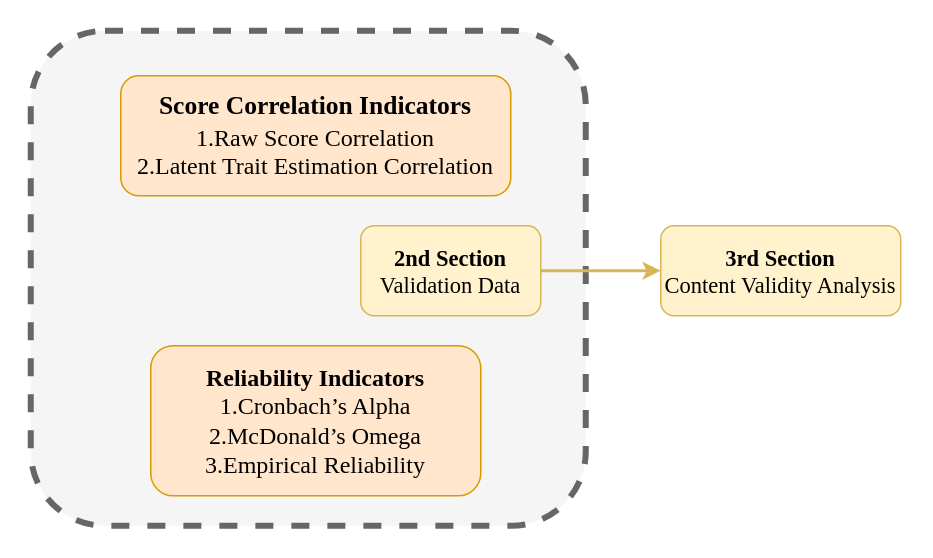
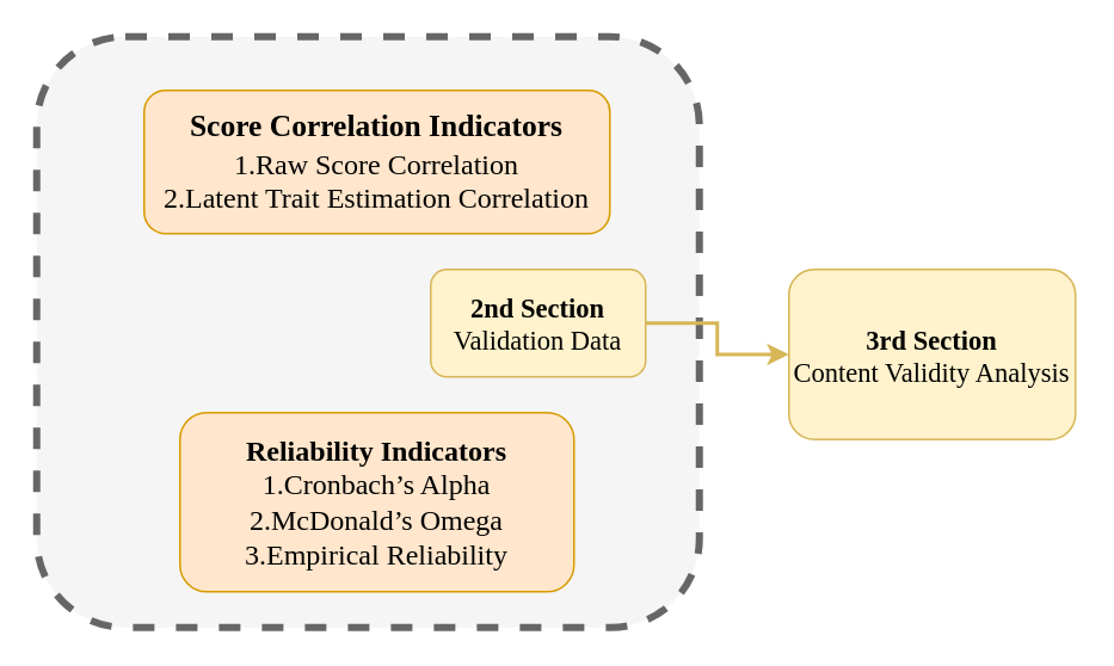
  <mxCell id="0" />
  <mxCell id="1" parent="0" />
  <mxCell id="2" value="" style="rounded=1;whiteSpace=wrap;html=1;dashed=1;strokeWidth=4;strokeColor=#666666;fillColor=#f5f5f5;fontColor=#333333;" vertex="1" parent="1"><mxGeometry x="20" y="20" width="370" height="330" as="geometry" /></mxCell>
  <mxCell id="3" value="&lt;div style=&quot;&quot;&gt;&lt;br&gt;&lt;/div&gt;&lt;span style=&quot;font-family: &amp;quot;Times New Roman&amp;quot;, serif;&quot; lang=&quot;EN-US&quot;&gt;&lt;div style=&quot;&quot;&gt;&lt;span style=&quot;background-color: initial;&quot;&gt;&lt;b style=&quot;&quot;&gt;&lt;font style=&quot;font-size: 17px;&quot;&gt;Score Correlation Indicators&lt;/font&gt;&lt;/b&gt;&lt;/span&gt;&lt;/div&gt;&lt;/span&gt;&lt;div style=&quot;&quot;&gt;&lt;font face=&quot;Times New Roman, serif&quot;&gt;&lt;span style=&quot;font-size: 16px;&quot;&gt;1.Raw Score Correlation&lt;/span&gt;&lt;/font&gt;&lt;/div&gt;&lt;div&gt;&lt;div style=&quot;&quot;&gt;&lt;span style=&quot;font-size: 16px; font-family: &amp;quot;Times New Roman&amp;quot;, serif; background-color: initial;&quot;&gt;2.Latent Trait Estimation Correlation&lt;/span&gt;&lt;/div&gt;&lt;div style=&quot;&quot;&gt;&lt;br&gt;&lt;/div&gt;&lt;/div&gt;" style="rounded=1;whiteSpace=wrap;html=1;align=center;fillColor=#ffe6cc;strokeColor=#d79b00;" vertex="1" parent="1"><mxGeometry x="80" y="50" width="260" height="80" as="geometry" /></mxCell>
  <mxCell id="4" value="" style="edgeStyle=orthogonalEdgeStyle;rounded=0;orthogonalLoop=1;jettySize=auto;html=1;fontFamily=Times New Roman;fontSize=15;fillColor=#fff2cc;strokeColor=#d6b656;strokeWidth=2;" edge="1" parent="1" source="5" target="6"><mxGeometry relative="1" as="geometry" /></mxCell>
  <mxCell id="5" value="&lt;b&gt;2nd Section&lt;/b&gt;&lt;br&gt;Validation Data" style="whiteSpace=wrap;html=1;rounded=1;fontFamily=Times New Roman;fontSize=15;fillColor=#fff2cc;strokeColor=#d6b656;" vertex="1" parent="1"><mxGeometry x="240" y="150" width="120" height="60" as="geometry" /></mxCell>
- <mxCell id="6" value="&lt;div&gt;&lt;b&gt;3rd Section&lt;/b&gt;&lt;/div&gt;Content Validity Analysis" style="whiteSpace=wrap;html=1;rounded=1;fontFamily=Times New Roman;fontSize=15;fillColor=#fff2cc;strokeColor=#d6b656;" vertex="1" parent="1"><mxGeometry x="440" y="150" width="160" height="60" as="geometry" /></mxCell>
+ <mxCell id="6" value="&lt;div&gt;&lt;b&gt;3rd Section&lt;/b&gt;&lt;/div&gt;Content Validity Analysis" style="whiteSpace=wrap;html=1;rounded=1;fontFamily=Times New Roman;fontSize=15;fillColor=#fff2cc;strokeColor=#d6b656;" vertex="1" parent="1"><mxGeometry x="440" y="150" width="160" height="95" as="geometry" /></mxCell>
  <mxCell id="7" value="&lt;b&gt;Reliability Indicators&lt;/b&gt;&lt;br style=&quot;font-size: 16px;&quot;&gt;1.&lt;span style=&quot;background-color: initial; font-size: 16px;&quot;&gt;Cronbach’s Alpha&lt;/span&gt;&lt;div style=&quot;font-size: 16px;&quot;&gt;&lt;span style=&quot;font-size: 16px;&quot; lang=&quot;EN-US&quot;&gt;2.McDonald’s Omega&lt;/span&gt;&lt;/div&gt;&lt;div style=&quot;font-size: 16px;&quot;&gt;&lt;font style=&quot;font-size: 16px;&quot;&gt;&lt;span style=&quot;font-size: 16px;&quot;&gt;3.Empirical Reliability&lt;/span&gt;&lt;/font&gt;&lt;/div&gt;" style="rounded=1;whiteSpace=wrap;html=1;fontSize=16;fontFamily=Times New Roman;fillColor=#ffe6cc;strokeColor=#d79b00;" vertex="1" parent="1"><mxGeometry x="100" y="230" width="220" height="100" as="geometry" /></mxCell>
